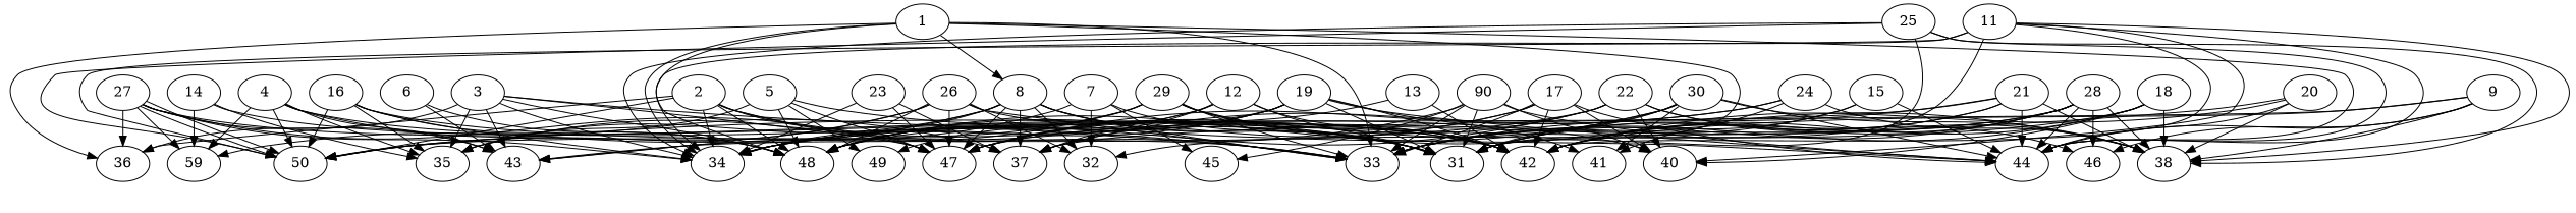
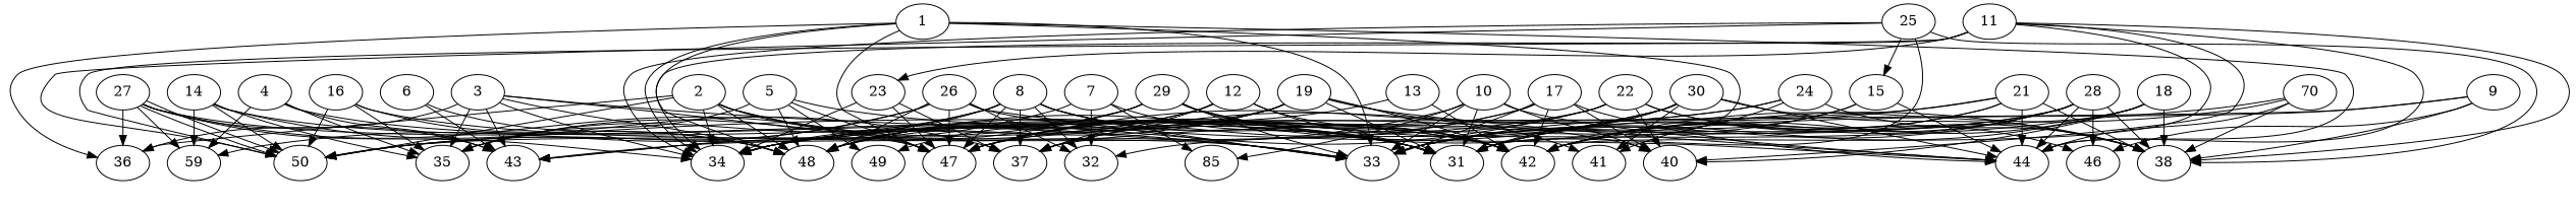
  digraph {
    node [alpha=0.08]
    1 [alpha=0.14 expect_size=11492352]
    31 [expect_size=40861696]
    33 [alpha=0.03 expect_size=50166784]
    34 [expect_size=21642240]
    36 [alpha=0.16 expect_size=20183040]
    44 [alpha=0.05 expect_size=42280960]
    47 [alpha=0.04 expect_size=6852608]
    48 [alpha=0.04 expect_size=36878336]
    2 [alpha=0.06 expect_size=22749184]
    50 [alpha=0.20 expect_size=23830528]
    3 [alpha=0.10 expect_size=5366784]
    35 [alpha=0.01 expect_size=24551424]
    43 [alpha=0.09 expect_size=34876416]
    4 [alpha=0.19 expect_size=27294720]
    37 [alpha=0.13 expect_size=7044096]
    n16 [alpha=0.17 expect_size=11058176 label=59]
    40 [alpha=0.16 expect_size=45454336]
    5 [alpha=0.16 expect_size=13718528]
    49 [alpha=0.06 expect_size=31749120]
    6 [alpha=0.17 expect_size=50934784]
    7 [expect_size=16697344]
    32 [alpha=0.06 expect_size=40886272]
-   45 [alpha=0.11 expect_size=14344192]
+   45 [alpha=0.11 expect_size=14344192 label=85]
    8 [alpha=0.05 expect_size=27478016]
    42 [alpha=0.05 expect_size=20274176]
    9 [alpha=0.07 expect_size=47436800]
    38 [alpha=0.18 expect_size=43777024]
    46 [alpha=0.02 expect_size=15591424]
-   10 [alpha=0.09 expect_size=49442816 label=90]
+   10 [alpha=0.09 expect_size=49442816]
    11 [alpha=0.00 expect_size=49179648]
    12 [alpha=0.14 expect_size=35484672]
    13 [expect_size=48477184]
    14 [alpha=0.19 expect_size=24285184]
    15 [alpha=0.13 expect_size=22581248]
    16 [alpha=0.06 expect_size=13258752]
    17 [expect_size=6806528]
    18 [alpha=0.03 expect_size=25695232]
    19 [alpha=0.10 expect_size=37608448]
    41 [alpha=0.06 expect_size=49608704]
-   20 [alpha=0.04 expect_size=6919168]
+   20 [alpha=0.04 expect_size=6919168 label=70]
    21 [alpha=0.00 expect_size=28925952]
    22 [alpha=0.04 expect_size=28986368]
    23 [expect_size=14767104]
    24 [alpha=0.01 expect_size=33091584]
    25 [alpha=0.18 expect_size=31889408]
    26 [alpha=0.14 expect_size=15465472]
    27 [alpha=0.16 expect_size=30050304]
    28 [alpha=0.06 expect_size=48803840]
    29 [alpha=0.15 expect_size=9807872]
    30 [alpha=0.02 expect_size=32585728]
    1 -> 31
    1 -> 33
    1 -> 34
    1 -> 36
    1 -> 44
-   1 -> 8
+   1 -> 47
    1 -> 48
    2 -> 31
    2 -> 33
    2 -> 34
    2 -> 36
    2 -> 47
    2 -> 48
    2 -> 50
    3 -> 33
    3 -> 34
    3 -> 36
    3 -> 47
    3 -> 48
    3 -> 35
    3 -> 43
-   4 -> 50
+   14 -> 50
    4 -> 35
    4 -> 43
-   4 -> 37
+   14 -> 37
    4 -> n16
    4 -> 40
    5 -> 31
    5 -> 47
    5 -> 48
    5 -> 35
    5 -> 49
    6 -> 48
    6 -> 43
    7 -> 31
    7 -> 43
    7 -> 32
    7 -> 45
    8 -> 31
    8 -> 33
    8 -> 34
    8 -> 47
    8 -> 50
    8 -> 35
    8 -> 37
    8 -> 32
    8 -> 42
-   9 -> 44
    9 -> 37
    9 -> 42
    9 -> 38
    9 -> 46
    10 -> 31
    10 -> 33
    10 -> 34
    10 -> 44
    10 -> 40
    10 -> 45
-   11 -> 31
+   11 -> 23
    11 -> 34
    11 -> 44
    11 -> 50
    11 -> 40
    11 -> 42
    11 -> 38
    12 -> 31
    12 -> 34
    12 -> 48
    12 -> 37
    12 -> 42
    13 -> 47
    13 -> 42
    14 -> 35
    14 -> n16
    14 -> 42
    15 -> 31
    15 -> 33
    15 -> 44
    16 -> 33
-   16 -> 34
    16 -> 48
    16 -> 50
    16 -> 35
    17 -> 33
    17 -> 44
    17 -> 47
    17 -> 48
    17 -> 40
    17 -> 42
    18 -> 33
    18 -> 40
    18 -> 32
    18 -> 42
    18 -> 38
    19 -> 31
    19 -> 34
    19 -> 44
    19 -> 48
    19 -> 50
    19 -> 49
    19 -> 42
    19 -> 41
    20 -> 44
    20 -> 50
    20 -> 42
    20 -> 38
    21 -> 31
    21 -> 33
    21 -> 34
    21 -> 44
    21 -> 42
    21 -> 38
    22 -> 34
    22 -> 43
    22 -> 37
    22 -> 40
    22 -> 38
    22 -> 46
    23 -> 34
    23 -> 47
    23 -> 37
    24 -> 47
    24 -> 37
    24 -> 38
    24 -> 41
    25 -> 31
    25 -> 34
-   25 -> 44
+   25 -> 15
    25 -> 50
    25 -> 38
    26 -> 33
    26 -> 44
    26 -> 47
    26 -> 48
    26 -> 50
    26 -> n16
    26 -> 32
    27 -> 34
    27 -> 36
    27 -> 47
    27 -> 50
    27 -> 50
    27 -> 43
    27 -> n16
    27 -> 42
    28 -> 31
    28 -> 33
    28 -> 44
    28 -> 47
    28 -> 48
    28 -> 42
    28 -> 38
    28 -> 46
    29 -> 31
    29 -> 33
    29 -> 48
    29 -> 35
    29 -> 43
    29 -> 42
    29 -> 38
    30 -> 31
    30 -> 33
    30 -> 44
    30 -> 47
    30 -> 48
    30 -> 38
    30 -> 41
  }
